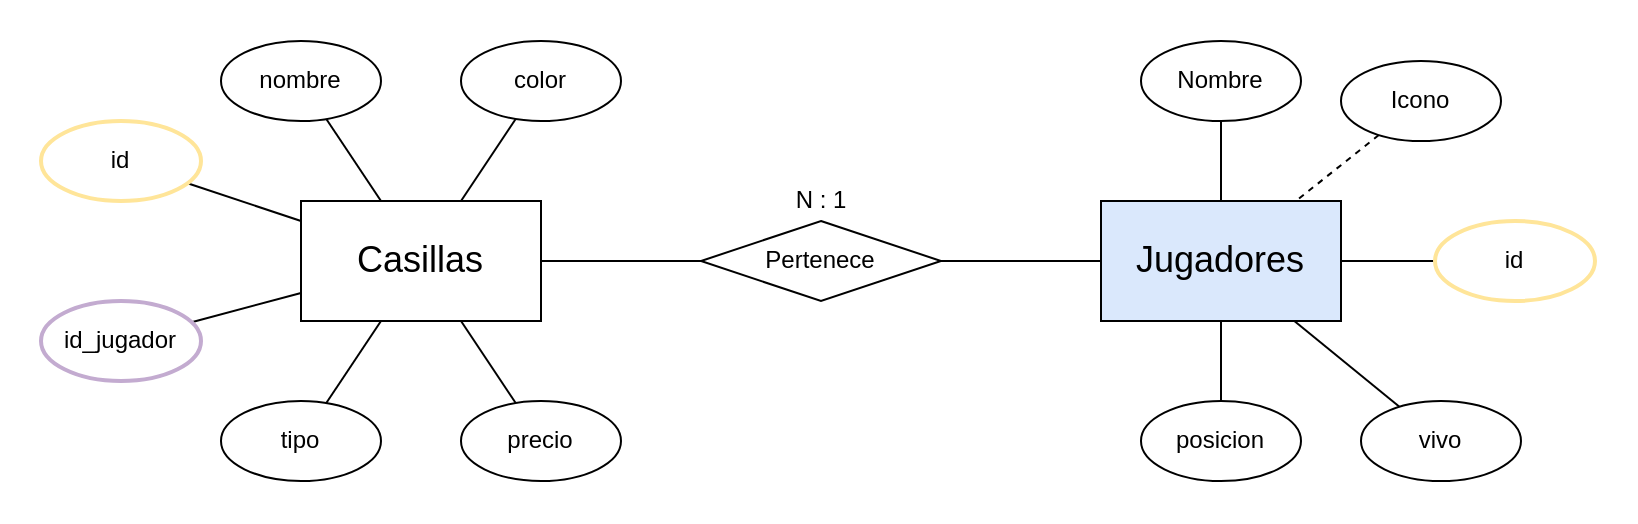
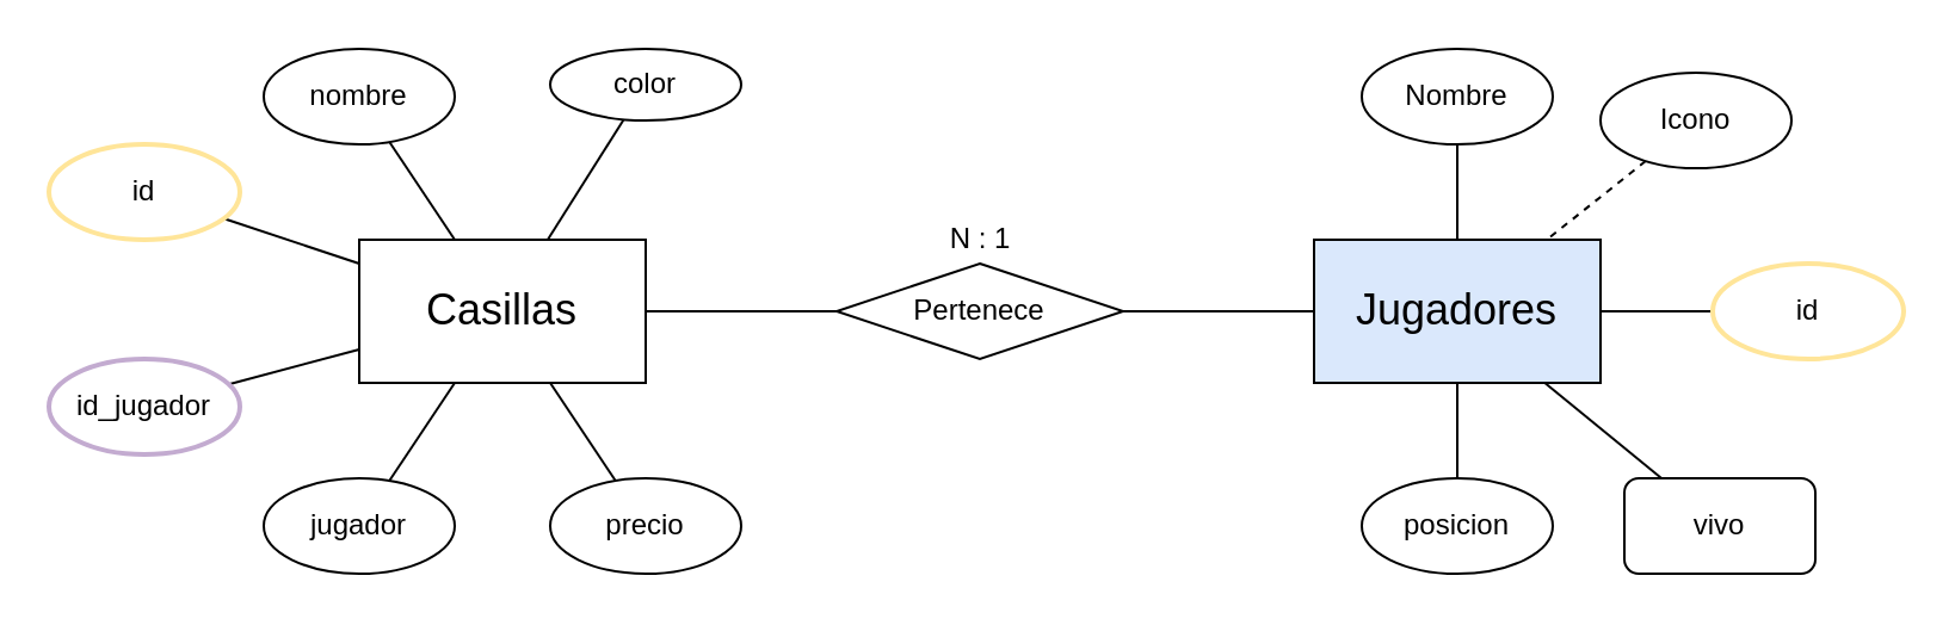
  <mxCell id="0" />
  <mxCell id="1" parent="0" />
  <mxCell id="2" style="edgeStyle=orthogonalEdgeStyle;rounded=0;orthogonalLoop=1;jettySize=auto;html=1;exitX=1;exitY=0.5;exitDx=0;exitDy=0;entryX=0.417;entryY=0.5;entryDx=0;entryDy=0;entryPerimeter=0;" edge="1" parent="1" source="5" target="9"><mxGeometry relative="1" as="geometry" /></mxCell>
  <mxCell id="3" style="edgeStyle=none;rounded=0;orthogonalLoop=1;jettySize=auto;html=1;endArrow=none;endFill=0;" edge="1" parent="1" source="5" target="11"><mxGeometry relative="1" as="geometry" /></mxCell>
  <mxCell id="4" style="edgeStyle=none;rounded=0;orthogonalLoop=1;jettySize=auto;html=1;endArrow=none;endFill=0;" edge="1" parent="1" source="5" target="18"><mxGeometry relative="1" as="geometry" /></mxCell>
  <mxCell id="5" value="&lt;font style=&quot;font-size: 18px&quot;&gt;Casillas&lt;/font&gt;" style="rounded=0;whiteSpace=wrap;html=1;" vertex="1" parent="1"><mxGeometry x="150" y="100" width="120" height="60" as="geometry" /></mxCell>
  <mxCell id="6" style="edgeStyle=orthogonalEdgeStyle;rounded=0;orthogonalLoop=1;jettySize=auto;html=1;exitX=0;exitY=0.5;exitDx=0;exitDy=0;entryX=0.667;entryY=0.5;entryDx=0;entryDy=0;entryPerimeter=0;" edge="1" parent="1" source="8" target="9"><mxGeometry relative="1" as="geometry" /></mxCell>
  <mxCell id="7" style="edgeStyle=none;rounded=0;orthogonalLoop=1;jettySize=auto;html=1;endArrow=none;endFill=0;" edge="1" parent="1" source="8" target="29"><mxGeometry relative="1" as="geometry" /></mxCell>
  <mxCell id="8" value="&lt;font style=&quot;font-size: 18px&quot;&gt;Jugadores&lt;/font&gt;" style="rounded=0;whiteSpace=wrap;html=1;fillColor=#dae8fc;" vertex="1" parent="1"><mxGeometry x="550" y="100" width="120" height="60" as="geometry" /></mxCell>
  <mxCell id="9" value="Pertenece" style="rhombus;whiteSpace=wrap;html=1;" vertex="1" parent="1"><mxGeometry x="350" y="110" width="120" height="40" as="geometry" /></mxCell>
  <mxCell id="10" value="N : 1" style="text;html=1;align=center;verticalAlign=middle;resizable=0;points=[];autosize=1;strokeColor=none;fillColor=none;" vertex="1" parent="1"><mxGeometry x="390" y="90" width="40" height="20" as="geometry" /></mxCell>
  <mxCell id="11" value="id" style="ellipse;whiteSpace=wrap;html=1;strokeColor=#FFE599;strokeWidth=2;" vertex="1" parent="1"><mxGeometry x="20" y="60" width="80" height="40" as="geometry" /></mxCell>
  <mxCell id="12" style="edgeStyle=none;rounded=0;orthogonalLoop=1;jettySize=auto;html=1;endArrow=none;endFill=0;" edge="1" parent="1" source="13" target="5"><mxGeometry relative="1" as="geometry" /></mxCell>
  <mxCell id="13" value="nombre" style="ellipse;whiteSpace=wrap;html=1;" vertex="1" parent="1"><mxGeometry x="110" y="20" width="80" height="40" as="geometry" /></mxCell>
  <mxCell id="14" style="rounded=0;orthogonalLoop=1;jettySize=auto;html=1;endArrow=none;endFill=0;" edge="1" parent="1" source="15" target="5"><mxGeometry relative="1" as="geometry" /></mxCell>
- <mxCell id="15" value="color" style="ellipse;whiteSpace=wrap;html=1;" vertex="1" parent="1"><mxGeometry x="230" y="20" width="80" height="40" as="geometry" /></mxCell>
+ <mxCell id="15" value="color" style="ellipse;whiteSpace=wrap;html=1;" vertex="1" parent="1"><mxGeometry x="230" y="20" width="80" height="30" as="geometry" /></mxCell>
  <mxCell id="16" style="edgeStyle=none;rounded=0;orthogonalLoop=1;jettySize=auto;html=1;endArrow=none;endFill=0;" edge="1" parent="1" source="17" target="5"><mxGeometry relative="1" as="geometry" /></mxCell>
- <mxCell id="17" value="tipo" style="ellipse;whiteSpace=wrap;html=1;" vertex="1" parent="1"><mxGeometry x="110" y="200" width="80" height="40" as="geometry" /></mxCell>
+ <mxCell id="17" value="jugador" style="ellipse;whiteSpace=wrap;html=1;" vertex="1" parent="1"><mxGeometry x="110" y="200" width="80" height="40" as="geometry" /></mxCell>
  <mxCell id="18" value="precio" style="ellipse;whiteSpace=wrap;html=1;" vertex="1" parent="1"><mxGeometry x="230" y="200" width="80" height="40" as="geometry" /></mxCell>
  <mxCell id="19" style="edgeStyle=none;rounded=0;orthogonalLoop=1;jettySize=auto;html=1;endArrow=none;endFill=0;" edge="1" parent="1" source="20" target="8"><mxGeometry relative="1" as="geometry"><mxPoint x="560" y="60" as="targetPoint" /></mxGeometry></mxCell>
  <mxCell id="20" value="id" style="ellipse;whiteSpace=wrap;html=1;strokeColor=#FFE599;strokeWidth=2;" vertex="1" parent="1"><mxGeometry x="717" y="110" width="80" height="40" as="geometry" /></mxCell>
  <mxCell id="21" style="edgeStyle=none;rounded=0;orthogonalLoop=1;jettySize=auto;html=1;endArrow=none;endFill=0;" edge="1" parent="1" source="22" target="8"><mxGeometry relative="1" as="geometry"><mxPoint x="600" y="30" as="targetPoint" /></mxGeometry></mxCell>
  <mxCell id="22" value="Nombre" style="ellipse;whiteSpace=wrap;html=1;" vertex="1" parent="1"><mxGeometry x="570" y="20" width="80" height="40" as="geometry" /></mxCell>
  <mxCell id="23" style="rounded=0;orthogonalLoop=1;jettySize=auto;html=1;endArrow=none;endFill=0;dashed=1;" edge="1" parent="1" source="24" target="8"><mxGeometry relative="1" as="geometry"><mxPoint x="633.636" y="30" as="targetPoint" /></mxGeometry></mxCell>
  <mxCell id="24" value="Icono" style="ellipse;whiteSpace=wrap;html=1;" vertex="1" parent="1"><mxGeometry x="670" y="30" width="80" height="40" as="geometry" /></mxCell>
  <mxCell id="25" style="edgeStyle=none;rounded=0;orthogonalLoop=1;jettySize=auto;html=1;endArrow=none;endFill=0;" edge="1" parent="1" source="26" target="5"><mxGeometry relative="1" as="geometry" /></mxCell>
  <mxCell id="26" value="id_jugador" style="ellipse;whiteSpace=wrap;html=1;strokeColor=#C3ABD0;strokeWidth=2;" vertex="1" parent="1"><mxGeometry x="20" y="150" width="80" height="40" as="geometry" /></mxCell>
  <mxCell id="27" style="edgeStyle=none;rounded=0;orthogonalLoop=1;jettySize=auto;html=1;endArrow=none;endFill=0;" edge="1" parent="1" source="28" target="8"><mxGeometry relative="1" as="geometry" /></mxCell>
- <mxCell id="28" value="vivo" style="ellipse;whiteSpace=wrap;html=1;" vertex="1" parent="1"><mxGeometry x="680" y="200" width="80" height="40" as="geometry" /></mxCell>
+ <mxCell id="28" value="vivo" style="whiteSpace=wrap;html=1;rounded=1;" vertex="1" parent="1"><mxGeometry x="680" y="200" width="80" height="40" as="geometry" /></mxCell>
  <mxCell id="29" value="posicion" style="ellipse;whiteSpace=wrap;html=1;" vertex="1" parent="1"><mxGeometry x="570" y="200" width="80" height="40" as="geometry" /></mxCell>
